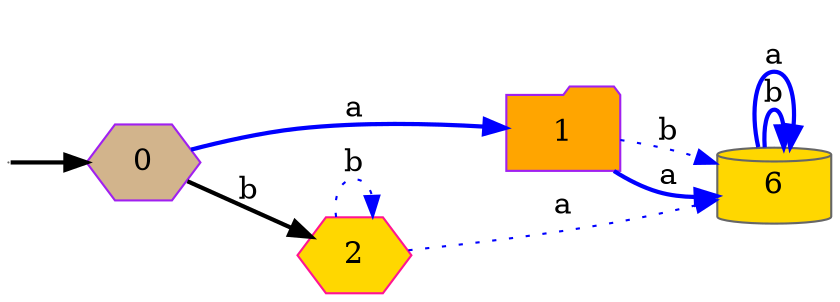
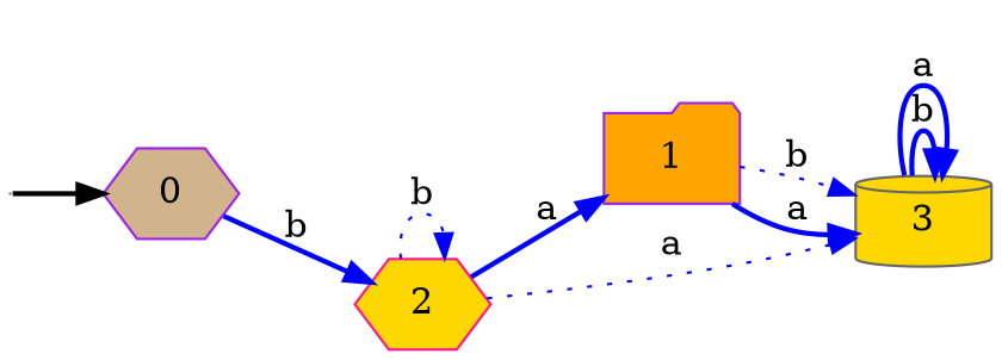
  digraph {
    rankdir=LR
    node [color=gray40 fillcolor=gold shape=hexagon style=filled]
    edge [color=blue style=bold]
    fictitious [height=0 shape=point width=0]
    0 [color=purple fillcolor=tan]
    1 [color=purple fillcolor=orange shape=folder]
    2 [color=deeppink]
-   3 [shape=cylinder label=6]
+   3 [shape=cylinder]
    fictitious -> 0 [color=black]
-   0 -> 1 [label=a]
-   0 -> 2 [color=black label=b]
+   2 -> 1 [label=a]
+   0 -> 2 [label=b]
    1 -> 3 [label=b style=dotted]
    1 -> 3 [label=a]
    2 -> 2 [label=b style=dotted]
    2 -> 3 [label=a style=dotted]
    3 -> 3 [label=b]
    3 -> 3 [label=a]
  }
